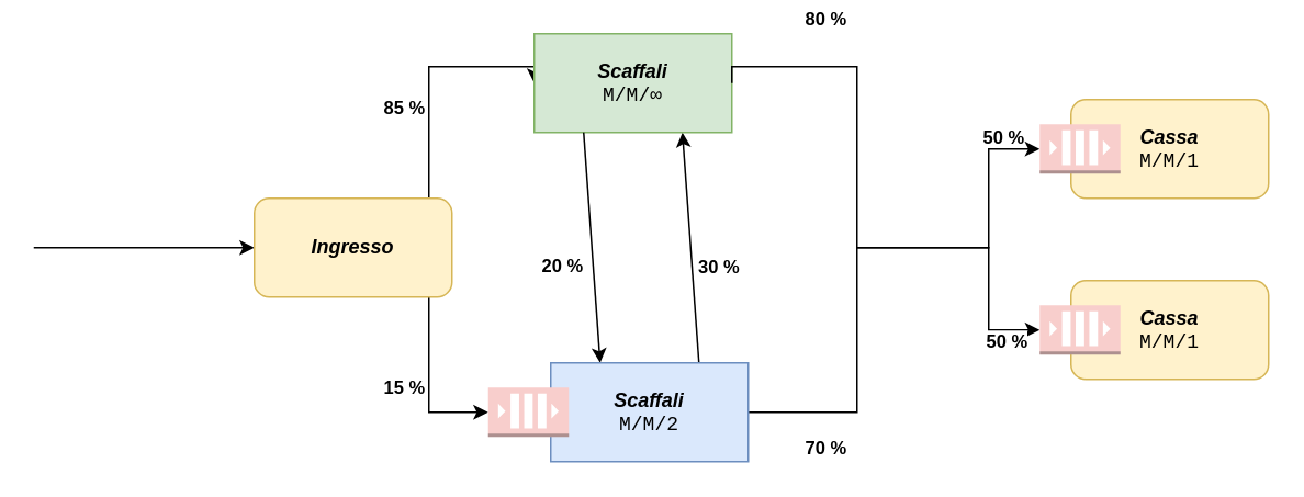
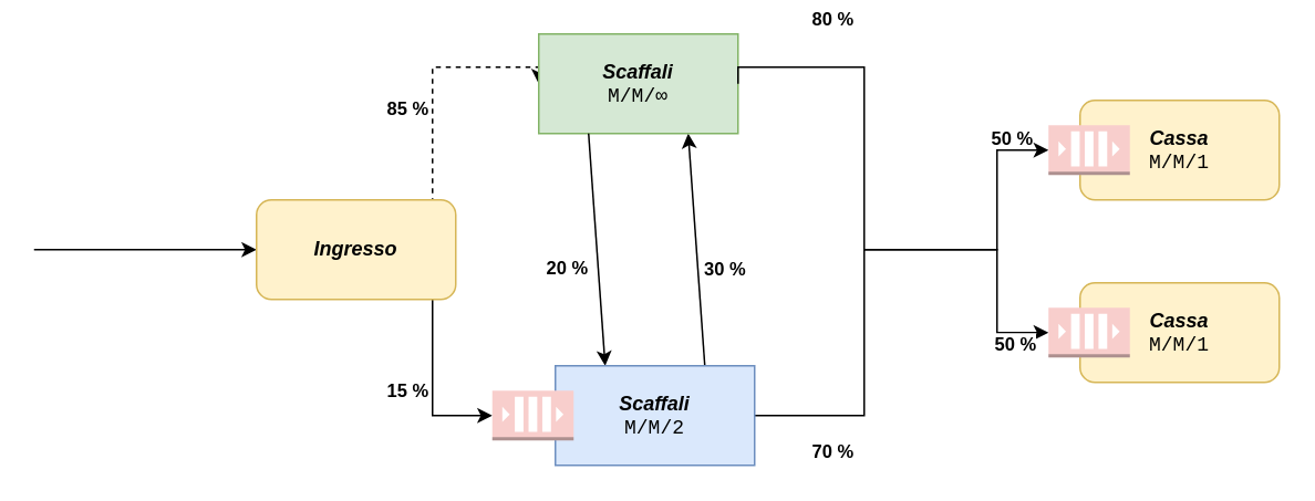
  <mxCell id="0" />
  <mxCell id="1" parent="0" />
- <mxCell id="2" style="rounded=0;orthogonalLoop=1;jettySize=auto;html=1;entryX=0;entryY=0.5;entryDx=0;entryDy=0;exitX=1;exitY=0.5;exitDx=0;exitDy=0;edgeStyle=orthogonalEdgeStyle;" parent="1" source="7" target="10" edge="1"><mxGeometry relative="1" as="geometry"><Array as="points"><mxPoint x="260" y="150" /><mxPoint x="260" y="40" /></Array></mxGeometry></mxCell>
+ <mxCell id="2" style="rounded=0;orthogonalLoop=1;jettySize=auto;html=1;entryX=0;entryY=0.5;entryDx=0;entryDy=0;exitX=1;exitY=0.5;exitDx=0;exitDy=0;edgeStyle=orthogonalEdgeStyle;dashed=1;" parent="1" source="7" target="10" edge="1"><mxGeometry relative="1" as="geometry"><Array as="points"><mxPoint x="260" y="150" /><mxPoint x="260" y="40" /></Array></mxGeometry></mxCell>
  <mxCell id="3" value="85 %" style="edgeLabel;html=1;align=center;verticalAlign=middle;resizable=0;points=[];fontStyle=1" parent="2" vertex="1" connectable="0"><mxGeometry x="-0.129" y="-2" relative="1" as="geometry"><mxPoint x="-18" y="-14" as="offset" /></mxGeometry></mxCell>
  <mxCell id="4" style="edgeStyle=orthogonalEdgeStyle;rounded=0;orthogonalLoop=1;jettySize=auto;html=1;entryX=0;entryY=0.5;entryDx=0;entryDy=0;exitX=1;exitY=0.5;exitDx=0;exitDy=0;entryPerimeter=0;" parent="1" source="7" target="22" edge="1"><mxGeometry relative="1" as="geometry"><Array as="points"><mxPoint x="260" y="150" /><mxPoint x="260" y="250" /></Array></mxGeometry></mxCell>
  <mxCell id="5" value="15 %" style="edgeLabel;html=1;align=center;verticalAlign=middle;resizable=0;points=[];fontStyle=1" parent="4" vertex="1" connectable="0"><mxGeometry x="0.132" y="-1" relative="1" as="geometry"><mxPoint x="-15" y="13" as="offset" /></mxGeometry></mxCell>
  <mxCell id="6" style="edgeStyle=none;rounded=0;orthogonalLoop=1;jettySize=auto;html=1;exitX=0;exitY=0.5;exitDx=0;exitDy=0;endArrow=none;endFill=0;startArrow=classic;startFill=1;" parent="1" source="7" edge="1"><mxGeometry relative="1" as="geometry"><mxPoint x="20" y="150" as="targetPoint" /></mxGeometry></mxCell>
  <mxCell id="7" value="&lt;b&gt;&lt;i&gt;Ingresso&lt;/i&gt;&lt;/b&gt;" style="rounded=1;whiteSpace=wrap;html=1;fillColor=#fff2cc;strokeColor=#d6b656;" parent="1" vertex="1"><mxGeometry x="154" y="120" width="120" height="60" as="geometry" /></mxCell>
  <mxCell id="8" style="edgeStyle=none;rounded=0;orthogonalLoop=1;jettySize=auto;html=1;entryX=0.75;entryY=0;entryDx=0;entryDy=0;startArrow=classic;startFill=1;endArrow=none;endFill=0;exitX=0.75;exitY=1;exitDx=0;exitDy=0;" parent="1" source="10" target="21" edge="1"><mxGeometry relative="1" as="geometry" /></mxCell>
  <mxCell id="9" value="30 %" style="edgeLabel;html=1;align=center;verticalAlign=middle;resizable=0;points=[];rotation=0;fontStyle=1" parent="8" vertex="1" connectable="0"><mxGeometry x="0.162" y="1" relative="1" as="geometry"><mxPoint x="15" as="offset" /></mxGeometry></mxCell>
  <mxCell id="10" value="&lt;b&gt;&lt;i&gt;Scaffali&lt;/i&gt;&lt;/b&gt;&lt;br&gt;&lt;font face=&quot;Courier New&quot;&gt;M/M/∞&lt;/font&gt;" style="rounded=0;whiteSpace=wrap;html=1;fillColor=#d5e8d4;strokeColor=#82b366;" parent="1" vertex="1"><mxGeometry x="324" y="20" width="120" height="60" as="geometry" /></mxCell>
  <mxCell id="11" style="edgeStyle=none;rounded=0;orthogonalLoop=1;jettySize=auto;html=1;entryX=0.25;entryY=1;entryDx=0;entryDy=0;startArrow=classic;startFill=1;endArrow=none;endFill=0;exitX=0.25;exitY=0;exitDx=0;exitDy=0;" parent="1" source="21" target="10" edge="1"><mxGeometry relative="1" as="geometry" /></mxCell>
  <mxCell id="12" value="20 %" style="edgeLabel;html=1;align=center;verticalAlign=middle;resizable=0;points=[];fontStyle=1" parent="11" vertex="1" connectable="0"><mxGeometry x="-0.151" y="-1" relative="1" as="geometry"><mxPoint x="-20" as="offset" /></mxGeometry></mxCell>
  <mxCell id="13" value="" style="group" vertex="1" connectable="0" parent="1"><mxGeometry x="600" y="149.71" width="80" height="0.29" as="geometry" /></mxCell>
  <mxCell id="14" style="edgeStyle=orthogonalEdgeStyle;rounded=0;orthogonalLoop=1;jettySize=auto;html=1;startArrow=none;startFill=0;endArrow=classic;endFill=1;exitX=1;exitY=0.5;exitDx=0;exitDy=0;elbow=vertical;" parent="1" source="10" target="25" edge="1"><mxGeometry relative="1" as="geometry"><mxPoint x="690" y="150" as="targetPoint" /><Array as="points"><mxPoint x="520" y="40" /><mxPoint x="520" y="150" /><mxPoint x="600" y="150" /><mxPoint x="600" y="90" /></Array></mxGeometry></mxCell>
  <mxCell id="15" value="80 %" style="edgeLabel;html=1;align=center;verticalAlign=middle;resizable=0;points=[];fontStyle=1" parent="14" vertex="1" connectable="0"><mxGeometry x="-0.169" relative="1" as="geometry"><mxPoint x="-20" y="-96" as="offset" /></mxGeometry></mxCell>
  <mxCell id="16" value="&lt;b&gt;50 %&lt;/b&gt;" style="edgeLabel;html=1;align=center;verticalAlign=middle;resizable=0;points=[];" vertex="1" connectable="0" parent="14"><mxGeometry x="0.758" relative="1" as="geometry"><mxPoint x="8" y="-21" as="offset" /></mxGeometry></mxCell>
  <mxCell id="17" style="edgeStyle=orthogonalEdgeStyle;rounded=0;orthogonalLoop=1;jettySize=auto;html=1;startArrow=none;startFill=0;endArrow=classic;endFill=1;exitX=1;exitY=0.5;exitDx=0;exitDy=0;entryX=0;entryY=0.5;entryDx=0;entryDy=0;entryPerimeter=0;" parent="1" source="21" target="28" edge="1"><mxGeometry relative="1" as="geometry"><mxPoint x="690" y="150" as="targetPoint" /><Array as="points"><mxPoint x="520" y="250" /><mxPoint x="520" y="150" /><mxPoint x="600" y="150" /><mxPoint x="600" y="200" /></Array></mxGeometry></mxCell>
  <mxCell id="18" value="70 %" style="edgeLabel;html=1;align=center;verticalAlign=middle;resizable=0;points=[];fontStyle=1" parent="17" vertex="1" connectable="0"><mxGeometry x="-0.266" y="-2" relative="1" as="geometry"><mxPoint x="-22" y="75" as="offset" /></mxGeometry></mxCell>
  <mxCell id="19" value="&lt;b&gt;50 %&lt;/b&gt;" style="edgeLabel;html=1;align=center;verticalAlign=middle;resizable=0;points=[];" vertex="1" connectable="0" parent="17"><mxGeometry x="0.793" y="-1" relative="1" as="geometry"><mxPoint x="11" y="9" as="offset" /></mxGeometry></mxCell>
  <mxCell id="20" value="" style="group" vertex="1" connectable="0" parent="1"><mxGeometry x="296" y="220" width="158" height="60" as="geometry" /></mxCell>
  <mxCell id="21" value="&lt;b&gt;&lt;i&gt;Scaffali&lt;/i&gt;&lt;/b&gt;&lt;br&gt;&lt;font face=&quot;Courier New&quot;&gt;M/M/2&lt;/font&gt;" style="rounded=0;whiteSpace=wrap;html=1;fillColor=#dae8fc;strokeColor=#6c8ebf;" parent="20" vertex="1"><mxGeometry x="38" width="120" height="60" as="geometry" /></mxCell>
  <mxCell id="22" value="" style="outlineConnect=0;dashed=0;verticalLabelPosition=bottom;verticalAlign=top;align=center;html=1;shape=mxgraph.aws3.queue;fillColor=#f8cecc;strokeColor=#b85450;" vertex="1" parent="20"><mxGeometry y="15" width="49" height="30" as="geometry" /></mxCell>
  <mxCell id="23" value="" style="group" vertex="1" connectable="0" parent="1"><mxGeometry x="631" y="60" width="139" height="60" as="geometry" /></mxCell>
  <mxCell id="24" value="&lt;b&gt;&lt;i&gt;Cassa&lt;/i&gt;&lt;/b&gt;&lt;br&gt;&lt;font face=&quot;Courier New&quot;&gt;M/M/1&lt;/font&gt;" style="rounded=1;whiteSpace=wrap;html=1;fillColor=#fff2cc;strokeColor=#d6b656;" vertex="1" parent="23"><mxGeometry x="19" width="120" height="60" as="geometry" /></mxCell>
  <mxCell id="25" value="" style="outlineConnect=0;dashed=0;verticalLabelPosition=bottom;verticalAlign=top;align=center;html=1;shape=mxgraph.aws3.queue;fillColor=#f8cecc;strokeColor=#b85450;" vertex="1" parent="23"><mxGeometry y="15" width="49" height="30" as="geometry" /></mxCell>
  <mxCell id="26" value="" style="group" vertex="1" connectable="0" parent="1"><mxGeometry x="631" y="170" width="139" height="60" as="geometry" /></mxCell>
  <mxCell id="27" value="&lt;b&gt;&lt;i&gt;Cassa&lt;/i&gt;&lt;/b&gt;&lt;br&gt;&lt;font face=&quot;Courier New&quot;&gt;M/M/1&lt;/font&gt;" style="rounded=1;whiteSpace=wrap;html=1;fillColor=#fff2cc;strokeColor=#d6b656;" parent="26" vertex="1"><mxGeometry x="19" width="120" height="60" as="geometry" /></mxCell>
  <mxCell id="28" value="" style="outlineConnect=0;dashed=0;verticalLabelPosition=bottom;verticalAlign=top;align=center;html=1;shape=mxgraph.aws3.queue;fillColor=#f8cecc;strokeColor=#b85450;" vertex="1" parent="26"><mxGeometry y="15" width="49" height="30" as="geometry" /></mxCell>
